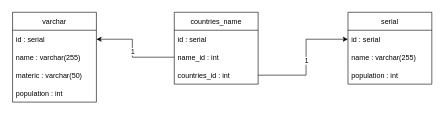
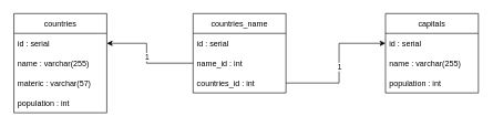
  <mxCell id="0" />
  <mxCell id="1" parent="0" />
- <mxCell id="2" value="varchar" style="swimlane;fontStyle=0;childLayout=stackLayout;horizontal=1;startSize=30;horizontalStack=0;resizeParent=1;resizeParentMax=0;resizeLast=0;collapsible=1;marginBottom=0;" parent="1" vertex="1"><mxGeometry x="20" y="20" width="140" height="150" as="geometry" /></mxCell>
+ <mxCell id="2" value="countries" style="swimlane;fontStyle=0;childLayout=stackLayout;horizontal=1;startSize=30;horizontalStack=0;resizeParent=1;resizeParentMax=0;resizeLast=0;collapsible=1;marginBottom=0;" parent="1" vertex="1"><mxGeometry x="20" y="20" width="140" height="150" as="geometry" /></mxCell>
  <mxCell id="3" value="id : serial" style="text;strokeColor=none;fillColor=none;align=left;verticalAlign=middle;spacingLeft=4;spacingRight=4;overflow=hidden;points=[[0,0.5],[1,0.5]];portConstraint=eastwest;rotatable=0;" parent="2" vertex="1"><mxGeometry y="30" width="140" height="30" as="geometry" /></mxCell>
  <mxCell id="4" value="name : varchar(255)" style="text;strokeColor=none;fillColor=none;align=left;verticalAlign=middle;spacingLeft=4;spacingRight=4;overflow=hidden;points=[[0,0.5],[1,0.5]];portConstraint=eastwest;rotatable=0;" parent="2" vertex="1"><mxGeometry y="60" width="140" height="30" as="geometry" /></mxCell>
- <mxCell id="5" value="materic : varchar(50)" style="text;strokeColor=none;fillColor=none;align=left;verticalAlign=middle;spacingLeft=4;spacingRight=4;overflow=hidden;points=[[0,0.5],[1,0.5]];portConstraint=eastwest;rotatable=0;" vertex="1" parent="2"><mxGeometry y="90" width="140" height="30" as="geometry" /></mxCell>
+ <mxCell id="5" value="materic : varchar(57)" style="text;strokeColor=none;fillColor=none;align=left;verticalAlign=middle;spacingLeft=4;spacingRight=4;overflow=hidden;points=[[0,0.5],[1,0.5]];portConstraint=eastwest;rotatable=0;" vertex="1" parent="2"><mxGeometry y="90" width="140" height="30" as="geometry" /></mxCell>
  <mxCell id="6" value="population : int" style="text;strokeColor=none;fillColor=none;align=left;verticalAlign=middle;spacingLeft=4;spacingRight=4;overflow=hidden;points=[[0,0.5],[1,0.5]];portConstraint=eastwest;rotatable=0;" vertex="1" parent="2"><mxGeometry y="120" width="140" height="30" as="geometry" /></mxCell>
- <mxCell id="7" value="serial" style="swimlane;fontStyle=0;childLayout=stackLayout;horizontal=1;startSize=30;horizontalStack=0;resizeParent=1;resizeParentMax=0;resizeLast=0;collapsible=1;marginBottom=0;" parent="1" vertex="1"><mxGeometry x="580" y="20" width="140" height="120" as="geometry" /></mxCell>
+ <mxCell id="7" value="capitals" style="swimlane;fontStyle=0;childLayout=stackLayout;horizontal=1;startSize=30;horizontalStack=0;resizeParent=1;resizeParentMax=0;resizeLast=0;collapsible=1;marginBottom=0;" parent="1" vertex="1"><mxGeometry x="580" y="20" width="140" height="120" as="geometry" /></mxCell>
  <mxCell id="8" value="id : serial" style="text;strokeColor=none;fillColor=none;align=left;verticalAlign=middle;spacingLeft=4;spacingRight=4;overflow=hidden;points=[[0,0.5],[1,0.5]];portConstraint=eastwest;rotatable=0;" parent="7" vertex="1"><mxGeometry y="30" width="140" height="30" as="geometry" /></mxCell>
  <mxCell id="9" value="name : varchar(255)" style="text;strokeColor=none;fillColor=none;align=left;verticalAlign=middle;spacingLeft=4;spacingRight=4;overflow=hidden;points=[[0,0.5],[1,0.5]];portConstraint=eastwest;rotatable=0;" parent="7" vertex="1"><mxGeometry y="60" width="140" height="30" as="geometry" /></mxCell>
  <mxCell id="10" value="population : int" style="text;strokeColor=none;fillColor=none;align=left;verticalAlign=middle;spacingLeft=4;spacingRight=4;overflow=hidden;points=[[0,0.5],[1,0.5]];portConstraint=eastwest;rotatable=0;" vertex="1" parent="7"><mxGeometry y="90" width="140" height="30" as="geometry" /></mxCell>
  <mxCell id="11" value="countries_name" style="swimlane;fontStyle=0;childLayout=stackLayout;horizontal=1;startSize=30;horizontalStack=0;resizeParent=1;resizeParentMax=0;resizeLast=0;collapsible=1;marginBottom=0;" parent="1" vertex="1"><mxGeometry x="290" y="20" width="140" height="120" as="geometry" /></mxCell>
  <mxCell id="12" value="id : serial" style="text;strokeColor=none;fillColor=none;align=left;verticalAlign=middle;spacingLeft=4;spacingRight=4;overflow=hidden;points=[[0,0.5],[1,0.5]];portConstraint=eastwest;rotatable=0;" parent="11" vertex="1"><mxGeometry y="30" width="140" height="30" as="geometry" /></mxCell>
  <mxCell id="13" value="name_id : int" style="text;strokeColor=none;fillColor=none;align=left;verticalAlign=middle;spacingLeft=4;spacingRight=4;overflow=hidden;points=[[0,0.5],[1,0.5]];portConstraint=eastwest;rotatable=0;" parent="11" vertex="1"><mxGeometry y="60" width="140" height="30" as="geometry" /></mxCell>
  <mxCell id="14" value="countries_id : int" style="text;strokeColor=none;fillColor=none;align=left;verticalAlign=middle;spacingLeft=4;spacingRight=4;overflow=hidden;points=[[0,0.5],[1,0.5]];portConstraint=eastwest;rotatable=0;" parent="11" vertex="1"><mxGeometry y="90" width="140" height="30" as="geometry" /></mxCell>
  <mxCell id="15" value="" style="endArrow=classic;html=1;rounded=0;entryX=1;entryY=0.5;entryDx=0;entryDy=0;exitX=0;exitY=0.5;exitDx=0;exitDy=0;" edge="1" parent="1" source="13" target="3"><mxGeometry relative="1" as="geometry"><mxPoint x="340" y="260" as="sourcePoint" /><mxPoint x="440" y="260" as="targetPoint" /><Array as="points"><mxPoint x="220" y="95" /><mxPoint x="220" y="65" /></Array></mxGeometry></mxCell>
  <mxCell id="16" value="1" style="edgeLabel;resizable=0;html=1;align=center;verticalAlign=middle;" connectable="0" vertex="1" parent="15"><mxGeometry relative="1" as="geometry" /></mxCell>
  <mxCell id="17" value="" style="endArrow=classic;html=1;rounded=0;entryX=0;entryY=0.5;entryDx=0;entryDy=0;exitX=1;exitY=0.5;exitDx=0;exitDy=0;" edge="1" parent="1" source="14" target="8"><mxGeometry relative="1" as="geometry"><mxPoint x="550" y="300" as="sourcePoint" /><mxPoint x="420" y="270" as="targetPoint" /><Array as="points"><mxPoint x="510" y="125" /><mxPoint x="510" y="65" /></Array></mxGeometry></mxCell>
  <mxCell id="18" value="1" style="edgeLabel;resizable=0;html=1;align=center;verticalAlign=middle;" connectable="0" vertex="1" parent="17"><mxGeometry relative="1" as="geometry" /></mxCell>
